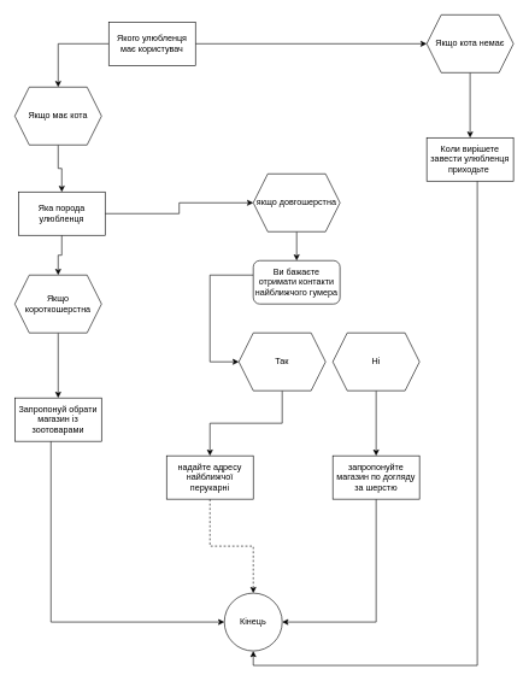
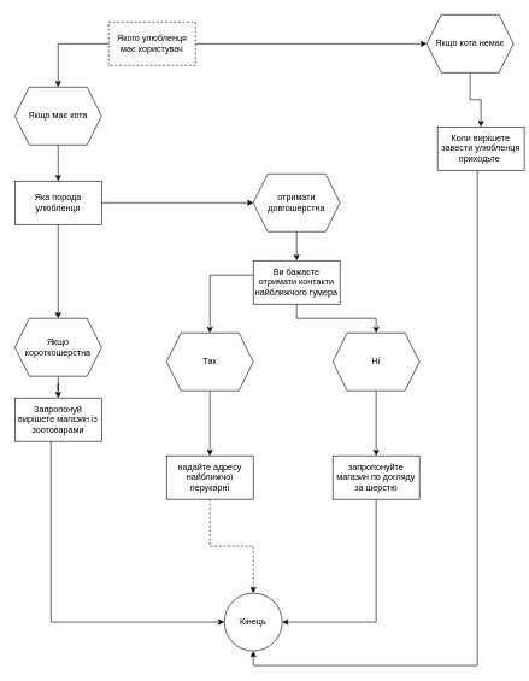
  <mxCell id="0" />
  <mxCell id="1" parent="0" />
  <mxCell id="2" value="" style="edgeStyle=orthogonalEdgeStyle;rounded=0;orthogonalLoop=1;jettySize=auto;html=1;" edge="1" parent="1" source="4" target="6"><mxGeometry relative="1" as="geometry" /></mxCell>
  <mxCell id="3" value="" style="edgeStyle=orthogonalEdgeStyle;rounded=0;orthogonalLoop=1;jettySize=auto;html=1;" edge="1" parent="1" source="4" target="8"><mxGeometry relative="1" as="geometry" /></mxCell>
- <mxCell id="4" value="Якого улюбленця має користувач" style="whiteSpace=wrap;html=1;" vertex="1" parent="1"><mxGeometry x="150" y="30" width="120" height="60" as="geometry" /></mxCell>
+ <mxCell id="4" value="Якого улюбленця має користувач" style="whiteSpace=wrap;html=1;dashed=1;" vertex="1" parent="1"><mxGeometry x="150" y="30" width="120" height="60" as="geometry" /></mxCell>
  <mxCell id="5" value="" style="edgeStyle=orthogonalEdgeStyle;rounded=0;orthogonalLoop=1;jettySize=auto;html=1;" edge="1" parent="1" source="6" target="13"><mxGeometry relative="1" as="geometry" /></mxCell>
  <mxCell id="6" value="Якщо має кота" style="shape=hexagon;perimeter=hexagonPerimeter2;whiteSpace=wrap;html=1;fixedSize=1;" vertex="1" parent="1"><mxGeometry x="20" y="120" width="120" height="80" as="geometry" /></mxCell>
  <mxCell id="7" value="" style="edgeStyle=orthogonalEdgeStyle;rounded=0;orthogonalLoop=1;jettySize=auto;html=1;" edge="1" parent="1" source="8" target="10"><mxGeometry relative="1" as="geometry" /></mxCell>
  <mxCell id="8" value="Якщо кота немає" style="shape=hexagon;perimeter=hexagonPerimeter2;whiteSpace=wrap;html=1;fixedSize=1;" vertex="1" parent="1"><mxGeometry x="590" y="20" width="120" height="80" as="geometry" /></mxCell>
  <mxCell id="9" style="edgeStyle=orthogonalEdgeStyle;rounded=0;orthogonalLoop=1;jettySize=auto;html=1;entryX=0.5;entryY=1;entryDx=0;entryDy=0;" edge="1" parent="1" source="10" target="31"><mxGeometry relative="1" as="geometry"><Array as="points"><mxPoint x="660" y="920" /><mxPoint x="350" y="920" /></Array></mxGeometry></mxCell>
- <mxCell id="10" value="Коли вирішете завести улюбленця приходьте&amp;nbsp;" style="whiteSpace=wrap;html=1;" vertex="1" parent="1"><mxGeometry x="590" y="190" width="120" height="60" as="geometry" /></mxCell>
+ <mxCell id="10" value="Коли вирішете завести улюбленця приходьте&amp;nbsp;" style="whiteSpace=wrap;html=1;" vertex="1" parent="1"><mxGeometry x="605" y="175" width="120" height="60" as="geometry" /></mxCell>
  <mxCell id="11" value="" style="edgeStyle=orthogonalEdgeStyle;rounded=0;orthogonalLoop=1;jettySize=auto;html=1;" edge="1" parent="1" source="13" target="15"><mxGeometry relative="1" as="geometry" /></mxCell>
  <mxCell id="12" value="" style="edgeStyle=orthogonalEdgeStyle;rounded=0;orthogonalLoop=1;jettySize=auto;html=1;" edge="1" parent="1" source="13" target="17"><mxGeometry relative="1" as="geometry" /></mxCell>
- <mxCell id="13" value="Яка порода улюбленця" style="whiteSpace=wrap;html=1;" vertex="1" parent="1"><mxGeometry x="25" y="265" width="120" height="60" as="geometry" /></mxCell>
+ <mxCell id="13" value="Яка порода улюбленця" style="whiteSpace=wrap;html=1;" vertex="1" parent="1"><mxGeometry x="20" y="250" width="120" height="60" as="geometry" /></mxCell>
  <mxCell id="14" value="" style="edgeStyle=orthogonalEdgeStyle;rounded=0;orthogonalLoop=1;jettySize=auto;html=1;" edge="1" parent="1" source="15" target="19"><mxGeometry relative="1" as="geometry" /></mxCell>
- <mxCell id="15" value="Якщо короткошерстна" style="shape=hexagon;perimeter=hexagonPerimeter2;whiteSpace=wrap;html=1;fixedSize=1;" vertex="1" parent="1"><mxGeometry x="20" y="380" width="120" height="80" as="geometry" /></mxCell>
+ <mxCell id="15" value="Якщо короткошерстна" style="shape=hexagon;perimeter=hexagonPerimeter2;whiteSpace=wrap;html=1;fixedSize=1;" vertex="1" parent="1"><mxGeometry x="20" y="440" width="120" height="80" as="geometry" /></mxCell>
  <mxCell id="16" value="" style="edgeStyle=orthogonalEdgeStyle;rounded=0;orthogonalLoop=1;jettySize=auto;html=1;" edge="1" parent="1" source="17" target="22"><mxGeometry relative="1" as="geometry" /></mxCell>
- <mxCell id="17" value="якщо довгошерстна" style="shape=hexagon;perimeter=hexagonPerimeter2;whiteSpace=wrap;html=1;fixedSize=1;" vertex="1" parent="1"><mxGeometry x="350" y="240" width="120" height="80" as="geometry" /></mxCell>
+ <mxCell id="17" value="отримати довгошерстна" style="shape=hexagon;perimeter=hexagonPerimeter2;whiteSpace=wrap;html=1;fixedSize=1;" vertex="1" parent="1"><mxGeometry x="350" y="240" width="120" height="80" as="geometry" /></mxCell>
  <mxCell id="18" style="edgeStyle=orthogonalEdgeStyle;rounded=0;orthogonalLoop=1;jettySize=auto;html=1;entryX=0;entryY=0.5;entryDx=0;entryDy=0;" edge="1" parent="1" source="19" target="31"><mxGeometry relative="1" as="geometry"><Array as="points"><mxPoint x="70" y="860" /></Array></mxGeometry></mxCell>
- <mxCell id="19" value="Запропонуй обрати магазин із зоотоварами" style="whiteSpace=wrap;html=1;" vertex="1" parent="1"><mxGeometry x="20" y="550" width="120" height="60" as="geometry" /></mxCell>
+ <mxCell id="19" value="Запропонуй вирішете магазин із зоотоварами" style="whiteSpace=wrap;html=1;" vertex="1" parent="1"><mxGeometry x="20" y="550" width="120" height="60" as="geometry" /></mxCell>
  <mxCell id="20" value="" style="edgeStyle=orthogonalEdgeStyle;rounded=0;orthogonalLoop=1;jettySize=auto;html=1;" edge="1" parent="1" source="22" target="24"><mxGeometry relative="1" as="geometry"><Array as="points"><mxPoint x="290" y="380" /></Array></mxGeometry></mxCell>
- <mxCell id="22" value="Ви бажаєте отримати контакти найближчого гумера" style="whiteSpace=wrap;html=1;rounded=1;" vertex="1" parent="1"><mxGeometry x="350" y="360" width="120" height="60" as="geometry" /></mxCell>
+ <mxCell id="21" value="" style="edgeStyle=orthogonalEdgeStyle;rounded=0;orthogonalLoop=1;jettySize=auto;html=1;" edge="1" parent="1" source="22" target="28"><mxGeometry relative="1" as="geometry" /></mxCell>
+ <mxCell id="22" value="Ви бажаєте отримати контакти найближчого гумера" style="whiteSpace=wrap;html=1;" vertex="1" parent="1"><mxGeometry x="350" y="360" width="120" height="60" as="geometry" /></mxCell>
  <mxCell id="23" value="" style="edgeStyle=orthogonalEdgeStyle;rounded=0;orthogonalLoop=1;jettySize=auto;html=1;" edge="1" parent="1" source="24" target="26"><mxGeometry relative="1" as="geometry" /></mxCell>
- <mxCell id="24" value="Так" style="shape=hexagon;perimeter=hexagonPerimeter2;whiteSpace=wrap;html=1;fixedSize=1;" vertex="1" parent="1"><mxGeometry x="330" y="460" width="120" height="80" as="geometry" /></mxCell>
+ <mxCell id="24" value="Так" style="shape=hexagon;perimeter=hexagonPerimeter2;whiteSpace=wrap;html=1;fixedSize=1;" vertex="1" parent="1"><mxGeometry x="230" y="460" width="120" height="80" as="geometry" /></mxCell>
  <mxCell id="25" value="" style="edgeStyle=orthogonalEdgeStyle;rounded=0;orthogonalLoop=1;jettySize=auto;html=1;dashed=1;" edge="1" parent="1" source="26" target="31"><mxGeometry relative="1" as="geometry" /></mxCell>
  <mxCell id="26" value="надайте адресу найближчої перукарні" style="whiteSpace=wrap;html=1;" vertex="1" parent="1"><mxGeometry x="230" y="630" width="120" height="60" as="geometry" /></mxCell>
  <mxCell id="27" value="" style="edgeStyle=orthogonalEdgeStyle;rounded=0;orthogonalLoop=1;jettySize=auto;html=1;" edge="1" parent="1" source="28" target="30"><mxGeometry relative="1" as="geometry" /></mxCell>
  <mxCell id="28" value="Ні" style="shape=hexagon;perimeter=hexagonPerimeter2;whiteSpace=wrap;html=1;fixedSize=1;" vertex="1" parent="1"><mxGeometry x="460" y="460" width="120" height="80" as="geometry" /></mxCell>
  <mxCell id="29" style="edgeStyle=orthogonalEdgeStyle;rounded=0;orthogonalLoop=1;jettySize=auto;html=1;entryX=1;entryY=0.5;entryDx=0;entryDy=0;" edge="1" parent="1" source="30" target="31"><mxGeometry relative="1" as="geometry"><Array as="points"><mxPoint x="520" y="860" /></Array></mxGeometry></mxCell>
  <mxCell id="30" value="запропонуйте магазин по догляду за шерстю" style="whiteSpace=wrap;html=1;" vertex="1" parent="1"><mxGeometry x="460" y="630" width="120" height="60" as="geometry" /></mxCell>
  <mxCell id="31" value="Кінець" style="ellipse;whiteSpace=wrap;html=1;" vertex="1" parent="1"><mxGeometry x="310" y="820" width="80" height="80" as="geometry" /></mxCell>
